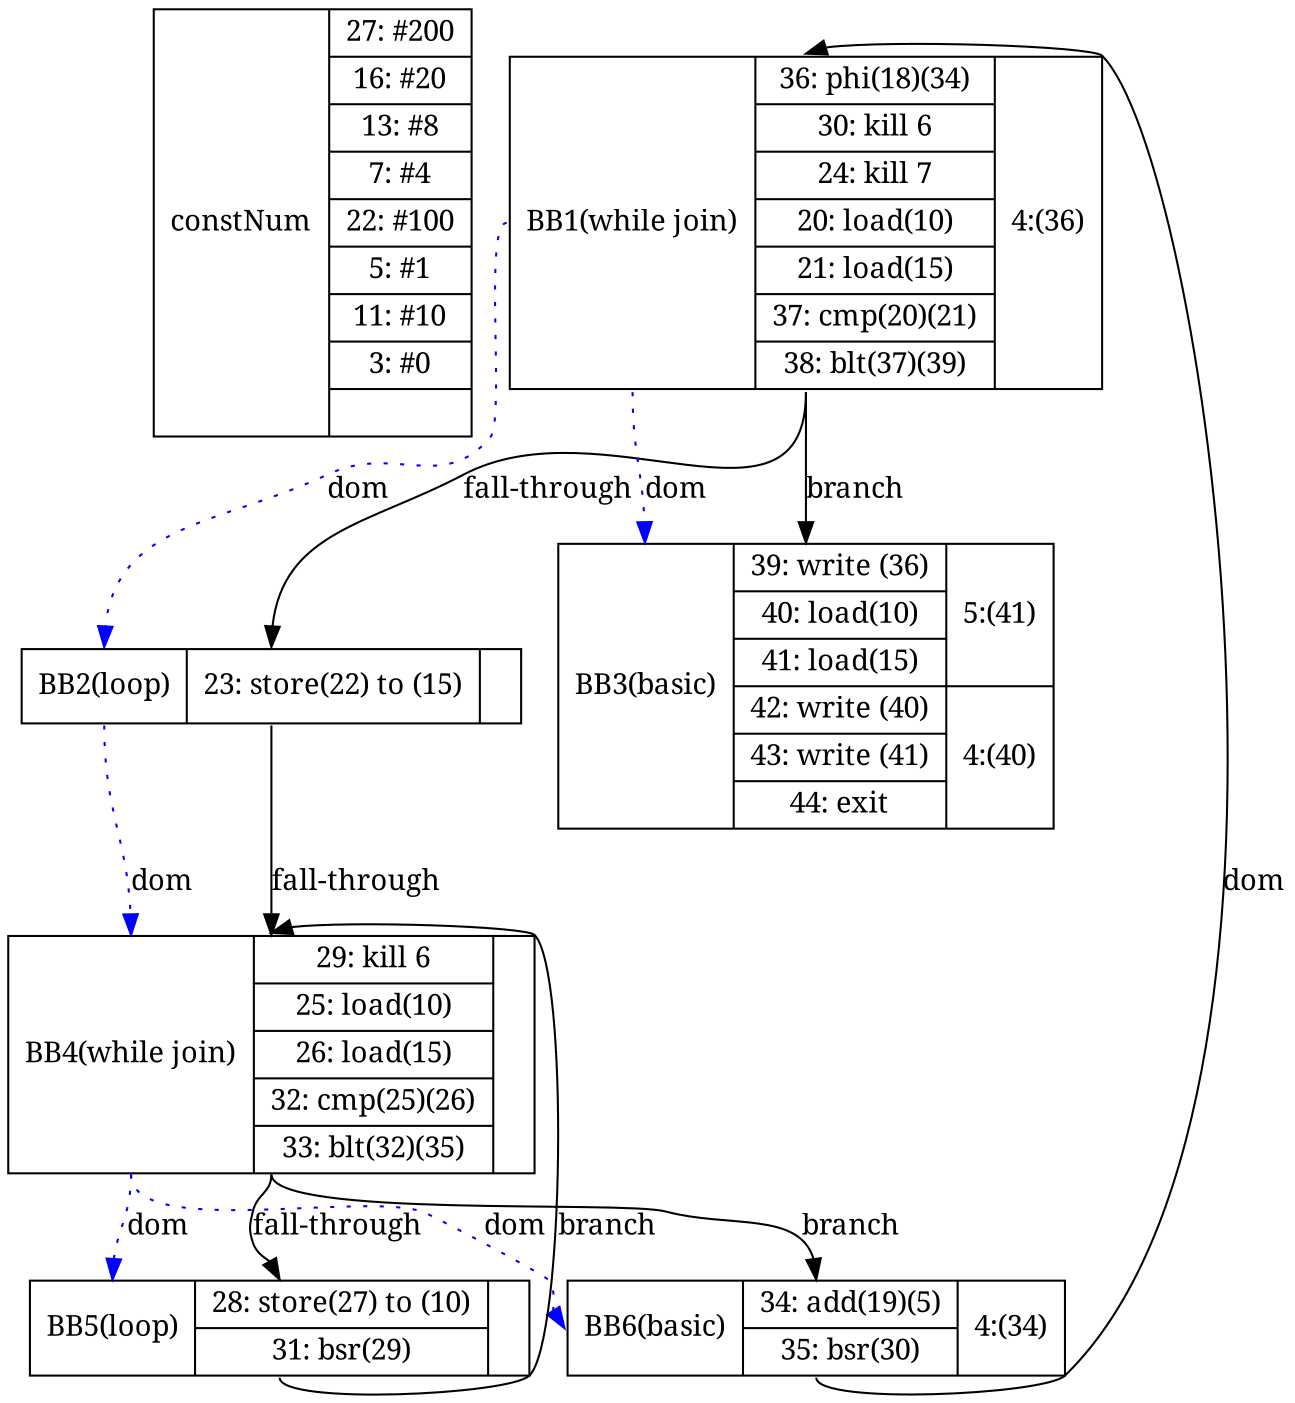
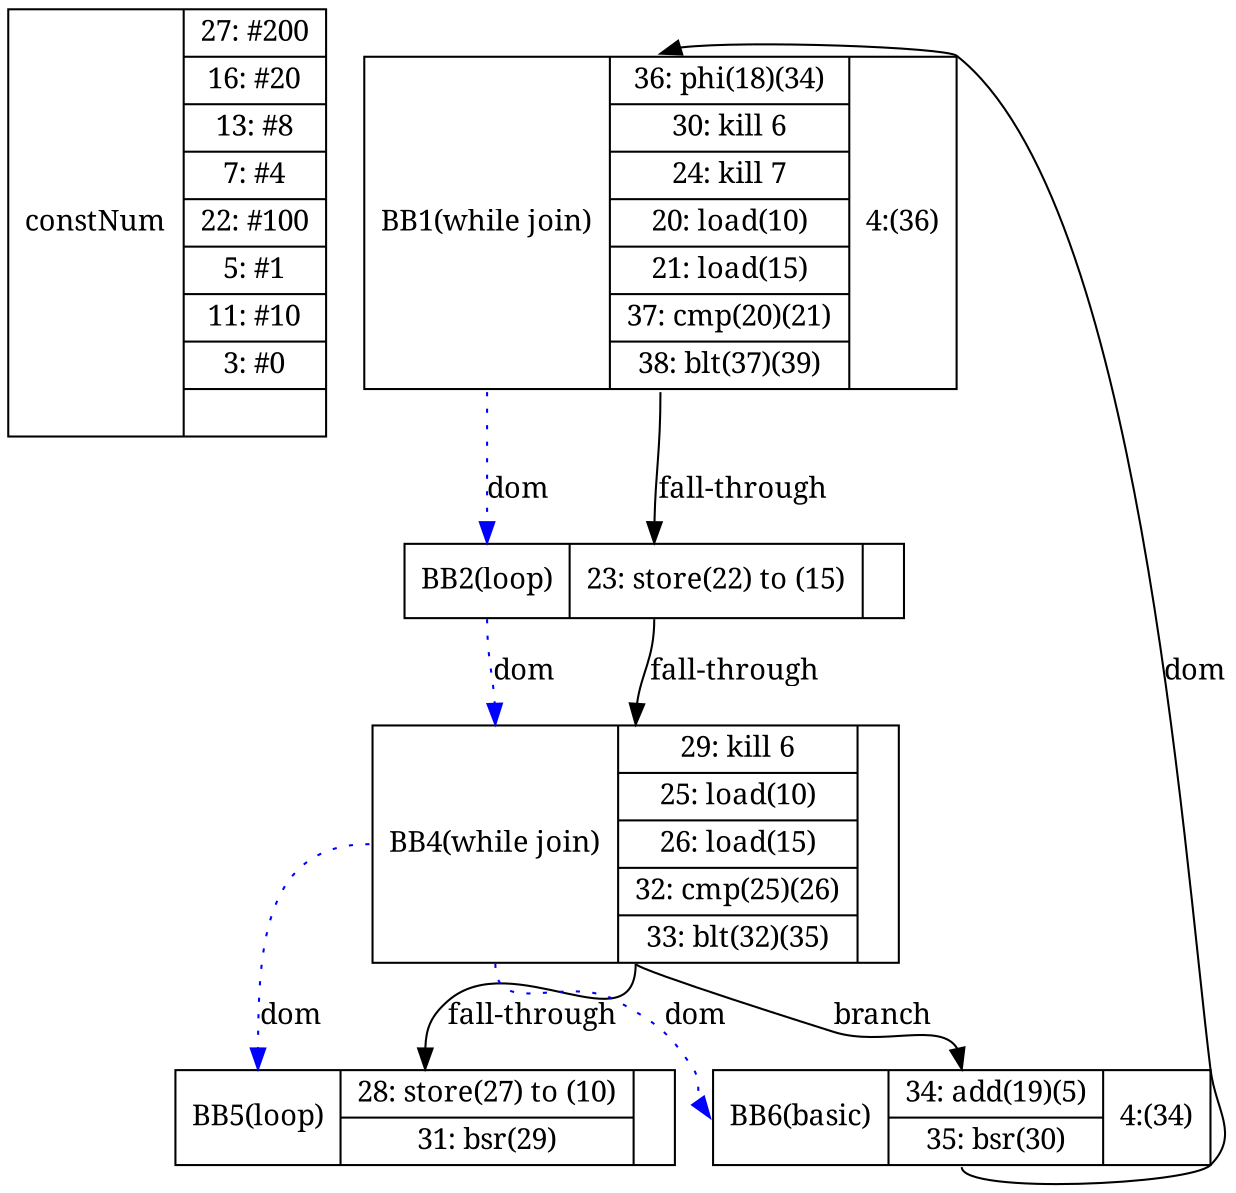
  digraph {
    fontname="Noto Serif"
    node [fontname="Noto Serif" shape=record]
    edge [fontname="Noto Serif" headport=n tailport=s]
    n1 [label="<b>constNum | {27: #200|16: #20|13: #8|7: #4|22: #100|5: #1|11: #10|3: #0|}"]
    n2 [label="<b>BB1(while join)|{36: phi(18)(34)|30: kill 6|24: kill 7|20: load(10)|21: load(15)|37: cmp(20)(21)|38: blt(37)(39)}|{4:(36)}"]
    n3 [label="<b>BB2(loop)|{23: store(22) to (15)}|{}"]
-   n4 [label="<b>BB3(basic)|{39: write (36)|40: load(10)|41: load(15)|42: write (40)|43: write (41)|44: exit}|{5:(41) | 4:(40)}"]
    n5 [label="<b>BB4(while join)|{29: kill 6|25: load(10)|26: load(15)|32: cmp(25)(26)|33: blt(32)(35)}|{}"]
    n6 [label="<b>BB5(loop)|{28: store(27) to (10)|31: bsr(29)}|{}"]
    n7 [label="<b>BB6(basic)|{34: add(19)(5)|35: bsr(30)}|{4:(34)}"]
    n2 -> n3 [label="fall-through"]
    n2 -> n3 [color=blue headport=b label=dom style=dotted tailport=b]
-   n2 -> n4 [label=branch]
-   n2 -> n4 [color=blue headport=b label=dom style=dotted tailport=b]
    n3 -> n5 [label="fall-through"]
    n3 -> n5 [color=blue headport=b label=dom style=dotted tailport=b]
    n5 -> n6 [label="fall-through"]
    n5 -> n6 [color=blue headport=b label=dom style=dotted tailport=b]
    n5 -> n7 [label=branch]
    n5 -> n7 [color=blue headport=b label=dom style=dotted tailport=b]
-   n6 -> n5 [label=branch]
    n7 -> n2 [label=dom]
  }
